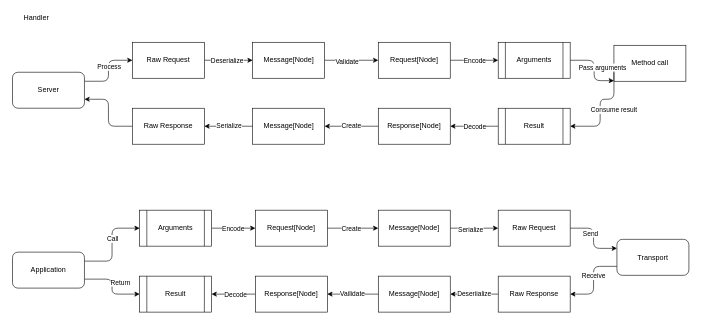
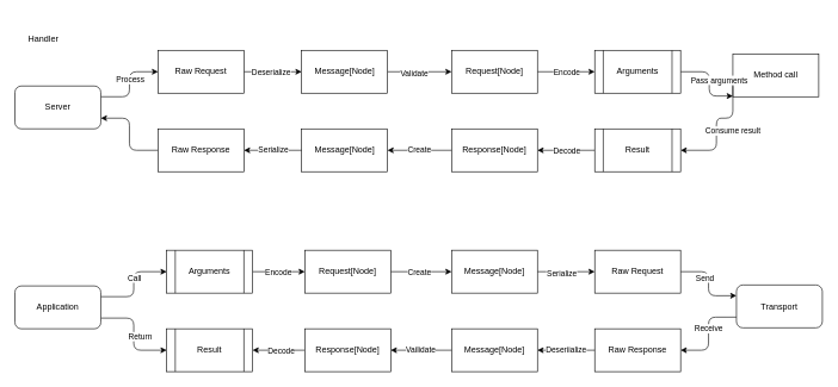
  <mxCell id="0" />
  <mxCell id="1" parent="0" />
  <mxCell id="2" style="edgeStyle=orthogonalEdgeStyle;rounded=0;orthogonalLoop=1;jettySize=auto;html=1;exitX=1;exitY=0.5;exitDx=0;exitDy=0;entryX=0;entryY=0.5;entryDx=0;entryDy=0;" edge="1" parent="1" source="4" target="7"><mxGeometry relative="1" as="geometry" /></mxCell>
  <mxCell id="3" value="Deserialize" style="edgeLabel;html=1;align=center;verticalAlign=middle;resizable=0;points=[];" vertex="1" connectable="0" parent="2"><mxGeometry x="0.183" y="1" relative="1" as="geometry"><mxPoint x="-11" y="1" as="offset" /></mxGeometry></mxCell>
  <mxCell id="4" value="Raw Request" style="rounded=0;whiteSpace=wrap;html=1;" vertex="1" parent="1"><mxGeometry x="220" y="70" width="120" height="60" as="geometry" /></mxCell>
  <mxCell id="5" style="edgeStyle=orthogonalEdgeStyle;rounded=0;orthogonalLoop=1;jettySize=auto;html=1;exitX=1;exitY=0.5;exitDx=0;exitDy=0;entryX=0;entryY=0.5;entryDx=0;entryDy=0;" edge="1" parent="1" source="7" target="10"><mxGeometry relative="1" as="geometry" /></mxCell>
  <mxCell id="6" value="Validate" style="edgeLabel;html=1;align=center;verticalAlign=middle;resizable=0;points=[];" vertex="1" connectable="0" parent="5"><mxGeometry x="-0.183" y="-2" relative="1" as="geometry"><mxPoint as="offset" /></mxGeometry></mxCell>
  <mxCell id="7" value="Message[Node]" style="rounded=0;whiteSpace=wrap;html=1;" vertex="1" parent="1"><mxGeometry x="420.5" y="70" width="120" height="60" as="geometry" /></mxCell>
  <mxCell id="8" style="edgeStyle=orthogonalEdgeStyle;rounded=1;orthogonalLoop=1;jettySize=auto;html=1;exitX=1;exitY=0.5;exitDx=0;exitDy=0;" edge="1" parent="1" source="10" target="50"><mxGeometry relative="1" as="geometry" /></mxCell>
  <mxCell id="9" value="Encode" style="edgeLabel;html=1;align=center;verticalAlign=middle;resizable=0;points=[];" vertex="1" connectable="0" parent="8"><mxGeometry x="0.294" y="-2" relative="1" as="geometry"><mxPoint x="-12" y="-2" as="offset" /></mxGeometry></mxCell>
  <mxCell id="10" value="Request[Node]" style="rounded=0;whiteSpace=wrap;html=1;" vertex="1" parent="1"><mxGeometry x="630" y="70" width="120" height="60" as="geometry" /></mxCell>
  <mxCell id="11" style="edgeStyle=orthogonalEdgeStyle;rounded=1;orthogonalLoop=1;jettySize=auto;html=1;exitX=0;exitY=0.5;exitDx=0;exitDy=0;entryX=1;entryY=0.75;entryDx=0;entryDy=0;" edge="1" parent="1" source="12" target="41"><mxGeometry relative="1" as="geometry" /></mxCell>
  <mxCell id="12" value="Raw Response" style="rounded=0;whiteSpace=wrap;html=1;" vertex="1" parent="1"><mxGeometry x="220" y="180" width="120" height="60" as="geometry" /></mxCell>
  <mxCell id="13" value="Message[Node]" style="rounded=0;whiteSpace=wrap;html=1;" vertex="1" parent="1"><mxGeometry x="420.5" y="180" width="120" height="60" as="geometry" /></mxCell>
  <mxCell id="14" value="Response[Node]" style="rounded=0;whiteSpace=wrap;html=1;" vertex="1" parent="1"><mxGeometry x="630" y="180" width="120" height="60" as="geometry" /></mxCell>
  <mxCell id="15" value="Method call" style="rounded=0;whiteSpace=wrap;html=1;" vertex="1" parent="1"><mxGeometry x="1023" y="75" width="120" height="60" as="geometry" /></mxCell>
  <mxCell id="16" value="" style="endArrow=classic;html=1;exitX=1;exitY=0.5;exitDx=0;exitDy=0;edgeStyle=orthogonalEdgeStyle;" edge="1" parent="1" source="50" target="15"><mxGeometry width="50" height="50" relative="1" as="geometry"><mxPoint x="506.17" y="380" as="sourcePoint" /><mxPoint x="980" y="140" as="targetPoint" /><Array as="points"><mxPoint x="990" y="100" /><mxPoint x="990" y="134" /></Array></mxGeometry></mxCell>
  <mxCell id="17" value="Pass arguments" style="edgeLabel;html=1;align=center;verticalAlign=middle;resizable=0;points=[];" vertex="1" connectable="0" parent="16"><mxGeometry x="-0.221" y="-1" relative="1" as="geometry"><mxPoint x="14" y="9" as="offset" /></mxGeometry></mxCell>
  <mxCell id="18" value="" style="endArrow=classic;html=1;exitX=0;exitY=0.75;exitDx=0;exitDy=0;edgeStyle=orthogonalEdgeStyle;entryX=1;entryY=0.5;entryDx=0;entryDy=0;" edge="1" parent="1" source="15" target="53"><mxGeometry width="50" height="50" relative="1" as="geometry"><mxPoint x="636.17" y="370" as="sourcePoint" /><mxPoint x="796.17" y="220" as="targetPoint" /><Array as="points"><mxPoint x="1000" y="165" /><mxPoint x="1000" y="210" /></Array></mxGeometry></mxCell>
  <mxCell id="19" value="Consume result" style="edgeLabel;html=1;align=center;verticalAlign=middle;resizable=0;points=[];" vertex="1" connectable="0" parent="18"><mxGeometry x="-0.395" y="-3" relative="1" as="geometry"><mxPoint x="3" y="20" as="offset" /></mxGeometry></mxCell>
  <mxCell id="20" value="Create" style="endArrow=classic;html=1;entryX=1;entryY=0.5;entryDx=0;entryDy=0;exitX=0;exitY=0.5;exitDx=0;exitDy=0;" edge="1" parent="1" source="14" target="13"><mxGeometry width="50" height="50" relative="1" as="geometry"><mxPoint x="550.5" y="430" as="sourcePoint" /><mxPoint x="600.5" y="380" as="targetPoint" /></mxGeometry></mxCell>
  <mxCell id="21" value="Serialize" style="endArrow=classic;html=1;entryX=1;entryY=0.5;entryDx=0;entryDy=0;exitX=0;exitY=0.5;exitDx=0;exitDy=0;" edge="1" parent="1" source="13" target="12"><mxGeometry width="50" height="50" relative="1" as="geometry"><mxPoint x="440" y="350" as="sourcePoint" /><mxPoint x="490" y="300" as="targetPoint" /></mxGeometry></mxCell>
- <mxCell id="22" value="Handler" style="text;html=1;strokeColor=none;fillColor=none;align=center;verticalAlign=middle;whiteSpace=wrap;rounded=0;" vertex="1" parent="1"><mxGeometry x="40" y="20" width="40" height="20" as="geometry" /></mxCell>
+ <mxCell id="22" value="Handler" style="text;html=1;strokeColor=none;fillColor=none;align=center;verticalAlign=middle;whiteSpace=wrap;rounded=0;" vertex="1" parent="1"><mxGeometry x="40" y="45" width="40" height="20" as="geometry" /></mxCell>
  <mxCell id="23" style="edgeStyle=orthogonalEdgeStyle;rounded=0;orthogonalLoop=1;jettySize=auto;html=1;exitX=1;exitY=0.5;exitDx=0;exitDy=0;entryX=0;entryY=0.5;entryDx=0;entryDy=0;" edge="1" parent="1" source="25" target="28"><mxGeometry relative="1" as="geometry" /></mxCell>
  <mxCell id="24" value="Create" style="edgeLabel;html=1;align=center;verticalAlign=middle;resizable=0;points=[];" vertex="1" connectable="0" parent="23"><mxGeometry x="0.183" y="1" relative="1" as="geometry"><mxPoint x="-11" y="1" as="offset" /></mxGeometry></mxCell>
  <mxCell id="25" value="Request[Node]" style="rounded=0;whiteSpace=wrap;html=1;" vertex="1" parent="1"><mxGeometry x="425" y="350" width="120" height="60" as="geometry" /></mxCell>
  <mxCell id="26" style="edgeStyle=orthogonalEdgeStyle;rounded=0;orthogonalLoop=1;jettySize=auto;html=1;exitX=1;exitY=0.5;exitDx=0;exitDy=0;entryX=0;entryY=0.5;entryDx=0;entryDy=0;" edge="1" parent="1" source="28" target="31"><mxGeometry relative="1" as="geometry" /></mxCell>
  <mxCell id="27" value="Serialize" style="edgeLabel;html=1;align=center;verticalAlign=middle;resizable=0;points=[];" vertex="1" connectable="0" parent="26"><mxGeometry x="-0.183" y="-2" relative="1" as="geometry"><mxPoint as="offset" /></mxGeometry></mxCell>
  <mxCell id="28" value="Message[Node]" style="rounded=0;whiteSpace=wrap;html=1;" vertex="1" parent="1"><mxGeometry x="630" y="350" width="120" height="60" as="geometry" /></mxCell>
  <mxCell id="29" style="edgeStyle=orthogonalEdgeStyle;rounded=1;orthogonalLoop=1;jettySize=auto;html=1;exitX=1;exitY=0.5;exitDx=0;exitDy=0;entryX=0;entryY=0.25;entryDx=0;entryDy=0;" edge="1" parent="1" source="31" target="49"><mxGeometry relative="1" as="geometry" /></mxCell>
  <mxCell id="30" value="Send" style="edgeLabel;html=1;align=center;verticalAlign=middle;resizable=0;points=[];" vertex="1" connectable="0" parent="29"><mxGeometry x="0.457" relative="1" as="geometry"><mxPoint x="-14" y="-25" as="offset" /></mxGeometry></mxCell>
  <mxCell id="31" value="Raw Request" style="rounded=0;whiteSpace=wrap;html=1;" vertex="1" parent="1"><mxGeometry x="830" y="350" width="120" height="60" as="geometry" /></mxCell>
  <mxCell id="32" style="edgeStyle=orthogonalEdgeStyle;rounded=1;orthogonalLoop=1;jettySize=auto;html=1;exitX=0;exitY=0.5;exitDx=0;exitDy=0;entryX=1;entryY=0.5;entryDx=0;entryDy=0;" edge="1" parent="1" source="34" target="57"><mxGeometry relative="1" as="geometry" /></mxCell>
  <mxCell id="33" value="Decode" style="edgeLabel;html=1;align=center;verticalAlign=middle;resizable=0;points=[];" vertex="1" connectable="0" parent="32"><mxGeometry x="-0.252" y="-2" relative="1" as="geometry"><mxPoint x="-7" y="2" as="offset" /></mxGeometry></mxCell>
  <mxCell id="34" value="Response[Node]" style="rounded=0;whiteSpace=wrap;html=1;" vertex="1" parent="1"><mxGeometry x="425" y="460" width="120" height="60" as="geometry" /></mxCell>
  <mxCell id="35" value="Message[Node]" style="rounded=0;whiteSpace=wrap;html=1;" vertex="1" parent="1"><mxGeometry x="630" y="460" width="120" height="60" as="geometry" /></mxCell>
  <mxCell id="36" value="Raw Response" style="rounded=0;whiteSpace=wrap;html=1;" vertex="1" parent="1"><mxGeometry x="830" y="460" width="120" height="60" as="geometry" /></mxCell>
  <mxCell id="37" value="Deseriialize" style="endArrow=classic;html=1;entryX=1;entryY=0.5;entryDx=0;entryDy=0;exitX=0;exitY=0.5;exitDx=0;exitDy=0;" edge="1" parent="1" source="36" target="35"><mxGeometry width="50" height="50" relative="1" as="geometry"><mxPoint x="726.17" y="710" as="sourcePoint" /><mxPoint x="776.17" y="660" as="targetPoint" /></mxGeometry></mxCell>
  <mxCell id="38" value="Vailidate" style="endArrow=classic;html=1;entryX=1;entryY=0.5;entryDx=0;entryDy=0;exitX=0;exitY=0.5;exitDx=0;exitDy=0;" edge="1" parent="1" source="35" target="34"><mxGeometry width="50" height="50" relative="1" as="geometry"><mxPoint x="640" y="630" as="sourcePoint" /><mxPoint x="690" y="580" as="targetPoint" /></mxGeometry></mxCell>
  <mxCell id="39" style="edgeStyle=orthogonalEdgeStyle;rounded=1;orthogonalLoop=1;jettySize=auto;html=1;exitX=1;exitY=0.25;exitDx=0;exitDy=0;" edge="1" parent="1" source="41" target="4"><mxGeometry relative="1" as="geometry" /></mxCell>
  <mxCell id="40" value="Process" style="edgeLabel;html=1;align=center;verticalAlign=middle;resizable=0;points=[];" vertex="1" connectable="0" parent="39"><mxGeometry x="0.407" relative="1" as="geometry"><mxPoint x="-6" y="10" as="offset" /></mxGeometry></mxCell>
  <mxCell id="41" value="Server" style="rounded=1;whiteSpace=wrap;html=1;" vertex="1" parent="1"><mxGeometry x="20" y="120" width="120" height="60" as="geometry" /></mxCell>
  <mxCell id="42" style="edgeStyle=orthogonalEdgeStyle;rounded=1;orthogonalLoop=1;jettySize=auto;html=1;exitX=1;exitY=0.25;exitDx=0;exitDy=0;entryX=0;entryY=0.5;entryDx=0;entryDy=0;" edge="1" parent="1" source="46" target="56"><mxGeometry relative="1" as="geometry" /></mxCell>
  <mxCell id="43" value="Call" style="edgeLabel;html=1;align=center;verticalAlign=middle;resizable=0;points=[];" vertex="1" connectable="0" parent="42"><mxGeometry x="0.149" y="-2" relative="1" as="geometry"><mxPoint x="-2" as="offset" /></mxGeometry></mxCell>
  <mxCell id="44" style="edgeStyle=orthogonalEdgeStyle;rounded=1;orthogonalLoop=1;jettySize=auto;html=1;exitX=1;exitY=0.75;exitDx=0;exitDy=0;" edge="1" parent="1" source="46" target="57"><mxGeometry relative="1" as="geometry" /></mxCell>
  <mxCell id="45" value="Return" style="edgeLabel;html=1;align=center;verticalAlign=middle;resizable=0;points=[];" vertex="1" connectable="0" parent="44"><mxGeometry x="0.501" relative="1" as="geometry"><mxPoint x="-4" y="-20" as="offset" /></mxGeometry></mxCell>
- <mxCell id="46" value="Application" style="rounded=1;whiteSpace=wrap;html=1;" vertex="1" parent="1"><mxGeometry x="20" y="420" width="120" height="60" as="geometry" /></mxCell>
+ <mxCell id="46" value="Application" style="rounded=1;whiteSpace=wrap;html=1;" vertex="1" parent="1"><mxGeometry x="20" y="400" width="120" height="60" as="geometry" /></mxCell>
  <mxCell id="47" style="edgeStyle=orthogonalEdgeStyle;rounded=1;orthogonalLoop=1;jettySize=auto;html=1;exitX=0;exitY=0.75;exitDx=0;exitDy=0;entryX=1;entryY=0.5;entryDx=0;entryDy=0;" edge="1" parent="1" source="49" target="36"><mxGeometry relative="1" as="geometry" /></mxCell>
  <mxCell id="48" value="Receive" style="edgeLabel;html=1;align=center;verticalAlign=middle;resizable=0;points=[];" vertex="1" connectable="0" parent="47"><mxGeometry x="0.079" y="-1" relative="1" as="geometry"><mxPoint y="-12" as="offset" /></mxGeometry></mxCell>
  <mxCell id="49" value="Transport" style="rounded=1;whiteSpace=wrap;html=1;" vertex="1" parent="1"><mxGeometry x="1028" y="398.67" width="120" height="60" as="geometry" /></mxCell>
  <mxCell id="50" value="Arguments" style="shape=process;whiteSpace=wrap;html=1;backgroundOutline=1;" vertex="1" parent="1"><mxGeometry x="830" y="70" width="120" height="60" as="geometry" /></mxCell>
  <mxCell id="51" style="edgeStyle=orthogonalEdgeStyle;rounded=1;orthogonalLoop=1;jettySize=auto;html=1;exitX=0;exitY=0.5;exitDx=0;exitDy=0;entryX=1;entryY=0.5;entryDx=0;entryDy=0;" edge="1" parent="1" source="53" target="14"><mxGeometry relative="1" as="geometry" /></mxCell>
  <mxCell id="52" value="Decode" style="edgeLabel;html=1;align=center;verticalAlign=middle;resizable=0;points=[];" vertex="1" connectable="0" parent="51"><mxGeometry x="0.292" y="-1" relative="1" as="geometry"><mxPoint x="12" y="1" as="offset" /></mxGeometry></mxCell>
  <mxCell id="53" value="Result" style="shape=process;whiteSpace=wrap;html=1;backgroundOutline=1;" vertex="1" parent="1"><mxGeometry x="830" y="180" width="120" height="60" as="geometry" /></mxCell>
  <mxCell id="54" style="edgeStyle=orthogonalEdgeStyle;rounded=1;orthogonalLoop=1;jettySize=auto;html=1;exitX=1;exitY=0.5;exitDx=0;exitDy=0;entryX=0;entryY=0.5;entryDx=0;entryDy=0;" edge="1" parent="1" source="56" target="25"><mxGeometry relative="1" as="geometry" /></mxCell>
  <mxCell id="55" value="Encode" style="edgeLabel;html=1;align=center;verticalAlign=middle;resizable=0;points=[];" vertex="1" connectable="0" parent="54"><mxGeometry x="-0.268" relative="1" as="geometry"><mxPoint x="8" as="offset" /></mxGeometry></mxCell>
  <mxCell id="56" value="Arguments" style="shape=process;whiteSpace=wrap;html=1;backgroundOutline=1;" vertex="1" parent="1"><mxGeometry x="232" y="350" width="120" height="60" as="geometry" /></mxCell>
  <mxCell id="57" value="Result" style="shape=process;whiteSpace=wrap;html=1;backgroundOutline=1;" vertex="1" parent="1"><mxGeometry x="232" y="460" width="120" height="60" as="geometry" /></mxCell>
